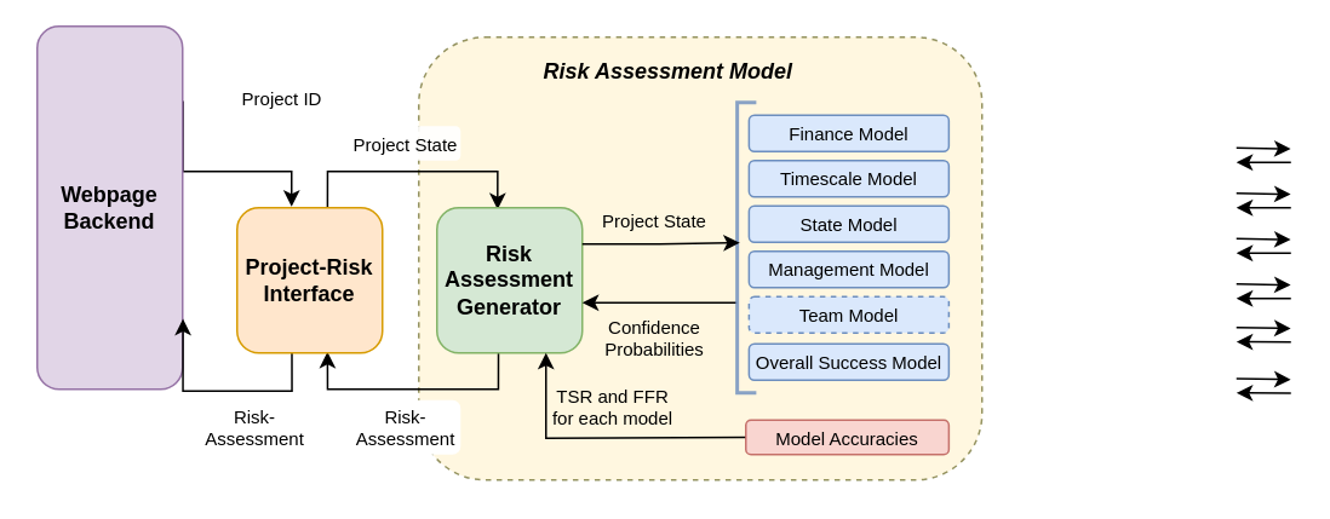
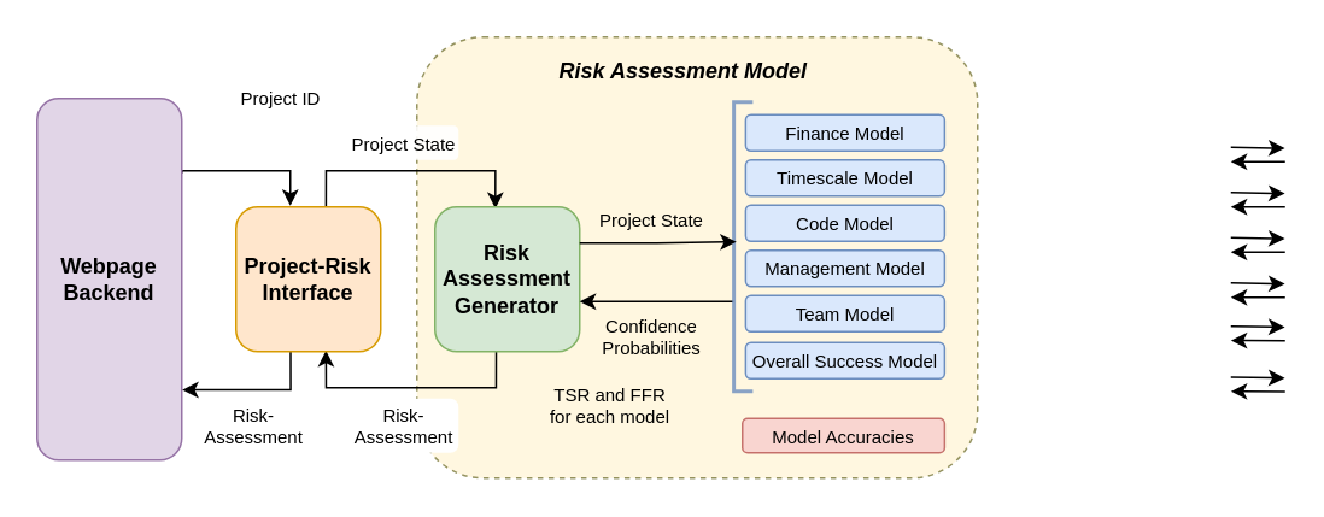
  <mxCell id="0" />
  <mxCell id="1" parent="0" />
  <mxCell id="2" value="" style="rounded=1;whiteSpace=wrap;html=1;strokeWidth=1;fillColor=#fff2cc;strokeColor=#4F4F00;opacity=60;glass=0;shadow=0;dashed=1;" parent="1" vertex="1"><mxGeometry x="230" y="20" width="310" height="244" as="geometry" /></mxCell>
  <mxCell id="3" style="edgeStyle=orthogonalEdgeStyle;rounded=0;orthogonalLoop=1;jettySize=auto;html=1;exitX=1.003;exitY=0.206;exitDx=0;exitDy=0;entryX=0.375;entryY=-0.008;entryDx=0;entryDy=0;entryPerimeter=0;exitPerimeter=0;" parent="1" source="4" target="8" edge="1"><mxGeometry relative="1" as="geometry"><mxPoint x="190" y="4" as="targetPoint" /><Array as="points"><mxPoint x="100" y="94" /><mxPoint x="160" y="94" /></Array></mxGeometry></mxCell>
- <mxCell id="4" value="Webpage Backend" style="rounded=1;whiteSpace=wrap;html=1;fillColor=#e1d5e7;strokeColor=#9673a6;fontStyle=1" parent="1" vertex="1"><mxGeometry x="20" y="14" width="80" height="200" as="geometry" /></mxCell>
+ <mxCell id="4" value="Webpage Backend" style="rounded=1;whiteSpace=wrap;html=1;fillColor=#e1d5e7;strokeColor=#9673a6;fontStyle=1" parent="1" vertex="1"><mxGeometry x="20" y="54" width="80" height="200" as="geometry" /></mxCell>
  <mxCell id="5" style="edgeStyle=orthogonalEdgeStyle;rounded=0;orthogonalLoop=1;jettySize=auto;html=1;exitX=0.377;exitY=0.993;exitDx=0;exitDy=0;entryX=1.003;entryY=0.806;entryDx=0;entryDy=0;exitPerimeter=0;entryPerimeter=0;strokeColor=#000000;" parent="1" source="8" target="4" edge="1"><mxGeometry relative="1" as="geometry"><Array as="points"><mxPoint x="160" y="215" /></Array></mxGeometry></mxCell>
  <mxCell id="6" style="edgeStyle=orthogonalEdgeStyle;rounded=0;orthogonalLoop=1;jettySize=auto;html=1;exitX=0.622;exitY=-0.001;exitDx=0;exitDy=0;entryX=0.417;entryY=0.012;entryDx=0;entryDy=0;entryPerimeter=0;exitPerimeter=0;" parent="1" source="8" target="9" edge="1"><mxGeometry relative="1" as="geometry" /></mxCell>
  <mxCell id="7" style="edgeStyle=orthogonalEdgeStyle;rounded=0;orthogonalLoop=1;jettySize=auto;html=1;exitX=0.423;exitY=0.994;exitDx=0;exitDy=0;entryX=0.622;entryY=0.992;entryDx=0;entryDy=0;entryPerimeter=0;exitPerimeter=0;" parent="1" source="9" target="8" edge="1"><mxGeometry relative="1" as="geometry" /></mxCell>
  <mxCell id="8" value="Project-Risk&lt;br&gt;Interface" style="rounded=1;whiteSpace=wrap;html=1;fillColor=#ffe6cc;strokeColor=#d79b00;fontStyle=1" parent="1" vertex="1"><mxGeometry x="130" y="114" width="80" height="80" as="geometry" /></mxCell>
  <mxCell id="9" value="Risk Assessment &lt;br&gt;Generator" style="rounded=1;whiteSpace=wrap;html=1;fillColor=#d5e8d4;strokeColor=#82b366;fontStyle=1" parent="1" vertex="1"><mxGeometry x="240" y="114" width="80" height="80" as="geometry" /></mxCell>
  <mxCell id="10" style="edgeStyle=orthogonalEdgeStyle;rounded=0;orthogonalLoop=1;jettySize=auto;html=1;entryX=1;entryY=0.654;entryDx=0;entryDy=0;entryPerimeter=0;exitX=0.69;exitY=1.026;exitDx=0;exitDy=0;exitPerimeter=0;" parent="1" source="36" target="9" edge="1"><mxGeometry relative="1" as="geometry"><mxPoint x="380" y="164" as="sourcePoint" /><mxPoint x="260" y="274" as="targetPoint" /><Array as="points" /></mxGeometry></mxCell>
  <mxCell id="11" value="Project State" style="text;html=1;strokeColor=none;fillColor=none;align=center;verticalAlign=middle;whiteSpace=wrap;rounded=0;fontSize=10;" parent="1" vertex="1"><mxGeometry x="330" y="106" width="60" height="30" as="geometry" /></mxCell>
  <mxCell id="12" value="Confidence Probabilities" style="text;html=1;strokeColor=none;fillColor=none;align=center;verticalAlign=middle;whiteSpace=wrap;rounded=0;fontSize=10;" parent="1" vertex="1"><mxGeometry x="330" y="171" width="60" height="30" as="geometry" /></mxCell>
  <mxCell id="13" value="Risk-Assessment" style="text;html=1;align=center;verticalAlign=middle;whiteSpace=wrap;rounded=1;fontSize=10;fillColor=default;glass=0;" parent="1" vertex="1"><mxGeometry x="193" y="220" width="60" height="30" as="geometry" /></mxCell>
  <mxCell id="14" value="Project State" style="text;html=1;align=center;verticalAlign=middle;whiteSpace=wrap;rounded=1;fontSize=10;fillColor=default;opacity=90;glass=0;shadow=0;" parent="1" vertex="1"><mxGeometry x="193" y="69" width="60" height="19" as="geometry" /></mxCell>
  <mxCell id="15" value="Project ID" style="text;html=1;strokeColor=none;fillColor=none;align=center;verticalAlign=middle;whiteSpace=wrap;rounded=0;fontSize=10;" parent="1" vertex="1"><mxGeometry x="125" y="38.5" width="60" height="30" as="geometry" /></mxCell>
  <mxCell id="16" value="Risk-Assessment" style="text;html=1;strokeColor=none;fillColor=none;align=center;verticalAlign=middle;whiteSpace=wrap;rounded=0;fontSize=10;" parent="1" vertex="1"><mxGeometry x="110" y="220" width="60" height="30" as="geometry" /></mxCell>
  <mxCell id="17" value="Finance Model" style="rounded=1;whiteSpace=wrap;html=1;fillColor=#dae8fc;strokeColor=#6c8ebf;fontSize=10;" parent="1" vertex="1"><mxGeometry x="411.75" y="63" width="110" height="20" as="geometry" /></mxCell>
  <mxCell id="18" value="Timescale Model" style="rounded=1;whiteSpace=wrap;html=1;fillColor=#dae8fc;strokeColor=#6c8ebf;fontSize=10;" parent="1" vertex="1"><mxGeometry x="411.75" y="88" width="110" height="20" as="geometry" /></mxCell>
  <mxCell id="19" style="edgeStyle=orthogonalEdgeStyle;rounded=0;orthogonalLoop=1;jettySize=auto;html=1;exitX=0;exitY=0.75;exitDx=0;exitDy=0;" parent="1" edge="1"><mxGeometry relative="1" as="geometry"><mxPoint x="680" y="216.051" as="targetPoint" /><mxPoint x="710" y="216.09" as="sourcePoint" /></mxGeometry></mxCell>
  <mxCell id="20" value="Overall Success Model" style="rounded=1;whiteSpace=wrap;html=1;fillColor=#dae8fc;strokeColor=#6c8ebf;fontSize=10;" parent="1" vertex="1"><mxGeometry x="411.75" y="189" width="110" height="20" as="geometry" /></mxCell>
- <mxCell id="21" value="State Model" style="rounded=1;whiteSpace=wrap;html=1;fillColor=#dae8fc;strokeColor=#6c8ebf;fontSize=10;" parent="1" vertex="1"><mxGeometry x="411.75" y="113" width="110" height="20" as="geometry" /></mxCell>
+ <mxCell id="21" value="Code Model" style="rounded=1;whiteSpace=wrap;html=1;fillColor=#dae8fc;strokeColor=#6c8ebf;fontSize=10;" parent="1" vertex="1"><mxGeometry x="411.75" y="113" width="110" height="20" as="geometry" /></mxCell>
  <mxCell id="22" value="Management Model" style="rounded=1;whiteSpace=wrap;html=1;fillColor=#dae8fc;strokeColor=#6c8ebf;fontSize=10;" parent="1" vertex="1"><mxGeometry x="411.75" y="138" width="110" height="20" as="geometry" /></mxCell>
- <mxCell id="23" value="Team Model" style="rounded=1;whiteSpace=wrap;html=1;fillColor=#dae8fc;strokeColor=#6c8ebf;fontSize=10;dashed=1;" parent="1" vertex="1"><mxGeometry x="411.75" y="163" width="110" height="20" as="geometry" /></mxCell>
+ <mxCell id="23" value="Team Model" style="rounded=1;whiteSpace=wrap;html=1;fillColor=#dae8fc;strokeColor=#6c8ebf;fontSize=10;" parent="1" vertex="1"><mxGeometry x="411.75" y="163" width="110" height="20" as="geometry" /></mxCell>
  <mxCell id="24" value="" style="endArrow=classic;html=1;rounded=0;entryX=-0.001;entryY=0.379;entryDx=0;entryDy=0;entryPerimeter=0;" parent="1" edge="1"><mxGeometry width="50" height="50" relative="1" as="geometry"><mxPoint x="680" y="208.09" as="sourcePoint" /><mxPoint x="709.87" y="208.67" as="targetPoint" /></mxGeometry></mxCell>
  <mxCell id="25" style="edgeStyle=orthogonalEdgeStyle;rounded=0;orthogonalLoop=1;jettySize=auto;html=1;exitX=0;exitY=0.75;exitDx=0;exitDy=0;" parent="1" edge="1"><mxGeometry relative="1" as="geometry"><mxPoint x="680" y="187.881" as="targetPoint" /><mxPoint x="710" y="187.92" as="sourcePoint" /></mxGeometry></mxCell>
  <mxCell id="26" value="" style="endArrow=classic;html=1;rounded=0;entryX=-0.001;entryY=0.379;entryDx=0;entryDy=0;entryPerimeter=0;" parent="1" edge="1"><mxGeometry width="50" height="50" relative="1" as="geometry"><mxPoint x="680" y="179.92" as="sourcePoint" /><mxPoint x="709.87" y="180.5" as="targetPoint" /></mxGeometry></mxCell>
  <mxCell id="27" style="edgeStyle=orthogonalEdgeStyle;rounded=0;orthogonalLoop=1;jettySize=auto;html=1;exitX=0;exitY=0.75;exitDx=0;exitDy=0;" parent="1" edge="1"><mxGeometry relative="1" as="geometry"><mxPoint x="680" y="163.961" as="targetPoint" /><mxPoint x="710" y="164" as="sourcePoint" /></mxGeometry></mxCell>
  <mxCell id="28" value="" style="endArrow=classic;html=1;rounded=0;entryX=-0.001;entryY=0.379;entryDx=0;entryDy=0;entryPerimeter=0;" parent="1" edge="1"><mxGeometry width="50" height="50" relative="1" as="geometry"><mxPoint x="680" y="156" as="sourcePoint" /><mxPoint x="709.87" y="156.58" as="targetPoint" /></mxGeometry></mxCell>
  <mxCell id="29" style="edgeStyle=orthogonalEdgeStyle;rounded=0;orthogonalLoop=1;jettySize=auto;html=1;exitX=0;exitY=0.75;exitDx=0;exitDy=0;" parent="1" edge="1"><mxGeometry relative="1" as="geometry"><mxPoint x="680" y="138.961" as="targetPoint" /><mxPoint x="710" y="139" as="sourcePoint" /></mxGeometry></mxCell>
  <mxCell id="30" value="" style="endArrow=classic;html=1;rounded=0;entryX=-0.001;entryY=0.379;entryDx=0;entryDy=0;entryPerimeter=0;" parent="1" edge="1"><mxGeometry width="50" height="50" relative="1" as="geometry"><mxPoint x="680" y="131" as="sourcePoint" /><mxPoint x="709.87" y="131.58" as="targetPoint" /></mxGeometry></mxCell>
  <mxCell id="31" style="edgeStyle=orthogonalEdgeStyle;rounded=0;orthogonalLoop=1;jettySize=auto;html=1;exitX=0;exitY=0.75;exitDx=0;exitDy=0;" parent="1" edge="1"><mxGeometry relative="1" as="geometry"><mxPoint x="680" y="113.961" as="targetPoint" /><mxPoint x="710" y="114" as="sourcePoint" /></mxGeometry></mxCell>
  <mxCell id="32" value="" style="endArrow=classic;html=1;rounded=0;entryX=-0.001;entryY=0.379;entryDx=0;entryDy=0;entryPerimeter=0;" parent="1" edge="1"><mxGeometry width="50" height="50" relative="1" as="geometry"><mxPoint x="680" y="106" as="sourcePoint" /><mxPoint x="709.87" y="106.58" as="targetPoint" /></mxGeometry></mxCell>
  <mxCell id="33" style="edgeStyle=orthogonalEdgeStyle;rounded=0;orthogonalLoop=1;jettySize=auto;html=1;exitX=0;exitY=0.75;exitDx=0;exitDy=0;" parent="1" edge="1"><mxGeometry relative="1" as="geometry"><mxPoint x="680" y="88.961" as="targetPoint" /><mxPoint x="710" y="89" as="sourcePoint" /></mxGeometry></mxCell>
  <mxCell id="34" value="" style="endArrow=classic;html=1;rounded=0;entryX=-0.001;entryY=0.379;entryDx=0;entryDy=0;entryPerimeter=0;" parent="1" edge="1"><mxGeometry width="50" height="50" relative="1" as="geometry"><mxPoint x="680" y="81" as="sourcePoint" /><mxPoint x="709.87" y="81.58" as="targetPoint" /></mxGeometry></mxCell>
- <mxCell id="35" value="&lt;i&gt;&lt;b&gt;Risk Assessment Model&lt;/b&gt;&lt;/i&gt;" style="text;html=1;align=center;verticalAlign=middle;resizable=0;points=[];autosize=1;strokeColor=none;fillColor=none;" parent="1" vertex="1"><mxGeometry x="292" y="24" width="150" height="30" as="geometry" /></mxCell>
+ <mxCell id="35" value="&lt;i&gt;&lt;b&gt;Risk Assessment Model&lt;/b&gt;&lt;/i&gt;" style="text;html=1;align=center;verticalAlign=middle;resizable=0;points=[];autosize=1;strokeColor=none;fillColor=none;" parent="1" vertex="1"><mxGeometry x="302" y="24" width="150" height="30" as="geometry" /></mxCell>
  <mxCell id="36" value="" style="shape=partialRectangle;whiteSpace=wrap;html=1;bottom=1;right=1;left=1;top=0;routingCenterX=-0.5;opacity=80;rotation=90;strokeWidth=2;fillColor=none;strokeColor=#6c8ebf;" vertex="1" parent="1"><mxGeometry x="330" y="131.25" width="160" height="9.5" as="geometry" /></mxCell>
  <mxCell id="37" style="edgeStyle=orthogonalEdgeStyle;rounded=0;orthogonalLoop=1;jettySize=auto;html=1;exitX=1;exitY=0.25;exitDx=0;exitDy=0;entryX=0.483;entryY=0.846;entryDx=0;entryDy=0;entryPerimeter=0;" parent="1" source="9" target="36" edge="1"><mxGeometry relative="1" as="geometry"><mxPoint x="379.82" y="142.64" as="targetPoint" /></mxGeometry></mxCell>
- <mxCell id="38" style="rounded=0;orthogonalLoop=1;jettySize=auto;html=1;exitX=0;exitY=0.5;exitDx=0;exitDy=0;entryX=0.75;entryY=1;entryDx=0;entryDy=0;strokeWidth=1;fontSize=10;" edge="1" parent="1" source="39" target="9"><mxGeometry relative="1" as="geometry"><Array as="points"><mxPoint x="300" y="241" /></Array></mxGeometry></mxCell>
  <mxCell id="39" value="Model Accuracies" style="rounded=1;whiteSpace=wrap;html=1;glass=0;sketch=0;strokeColor=#b85450;strokeWidth=1;fontSize=10;fillColor=#f8cecc;opacity=80;" vertex="1" parent="1"><mxGeometry x="410" y="231" width="111.75" height="19" as="geometry" /></mxCell>
  <mxCell id="40" value="TSR and FFR for each model" style="text;html=1;strokeColor=none;fillColor=none;align=center;verticalAlign=middle;whiteSpace=wrap;rounded=0;fontSize=10;" vertex="1" parent="1"><mxGeometry x="302" y="209" width="70" height="30" as="geometry" /></mxCell>
